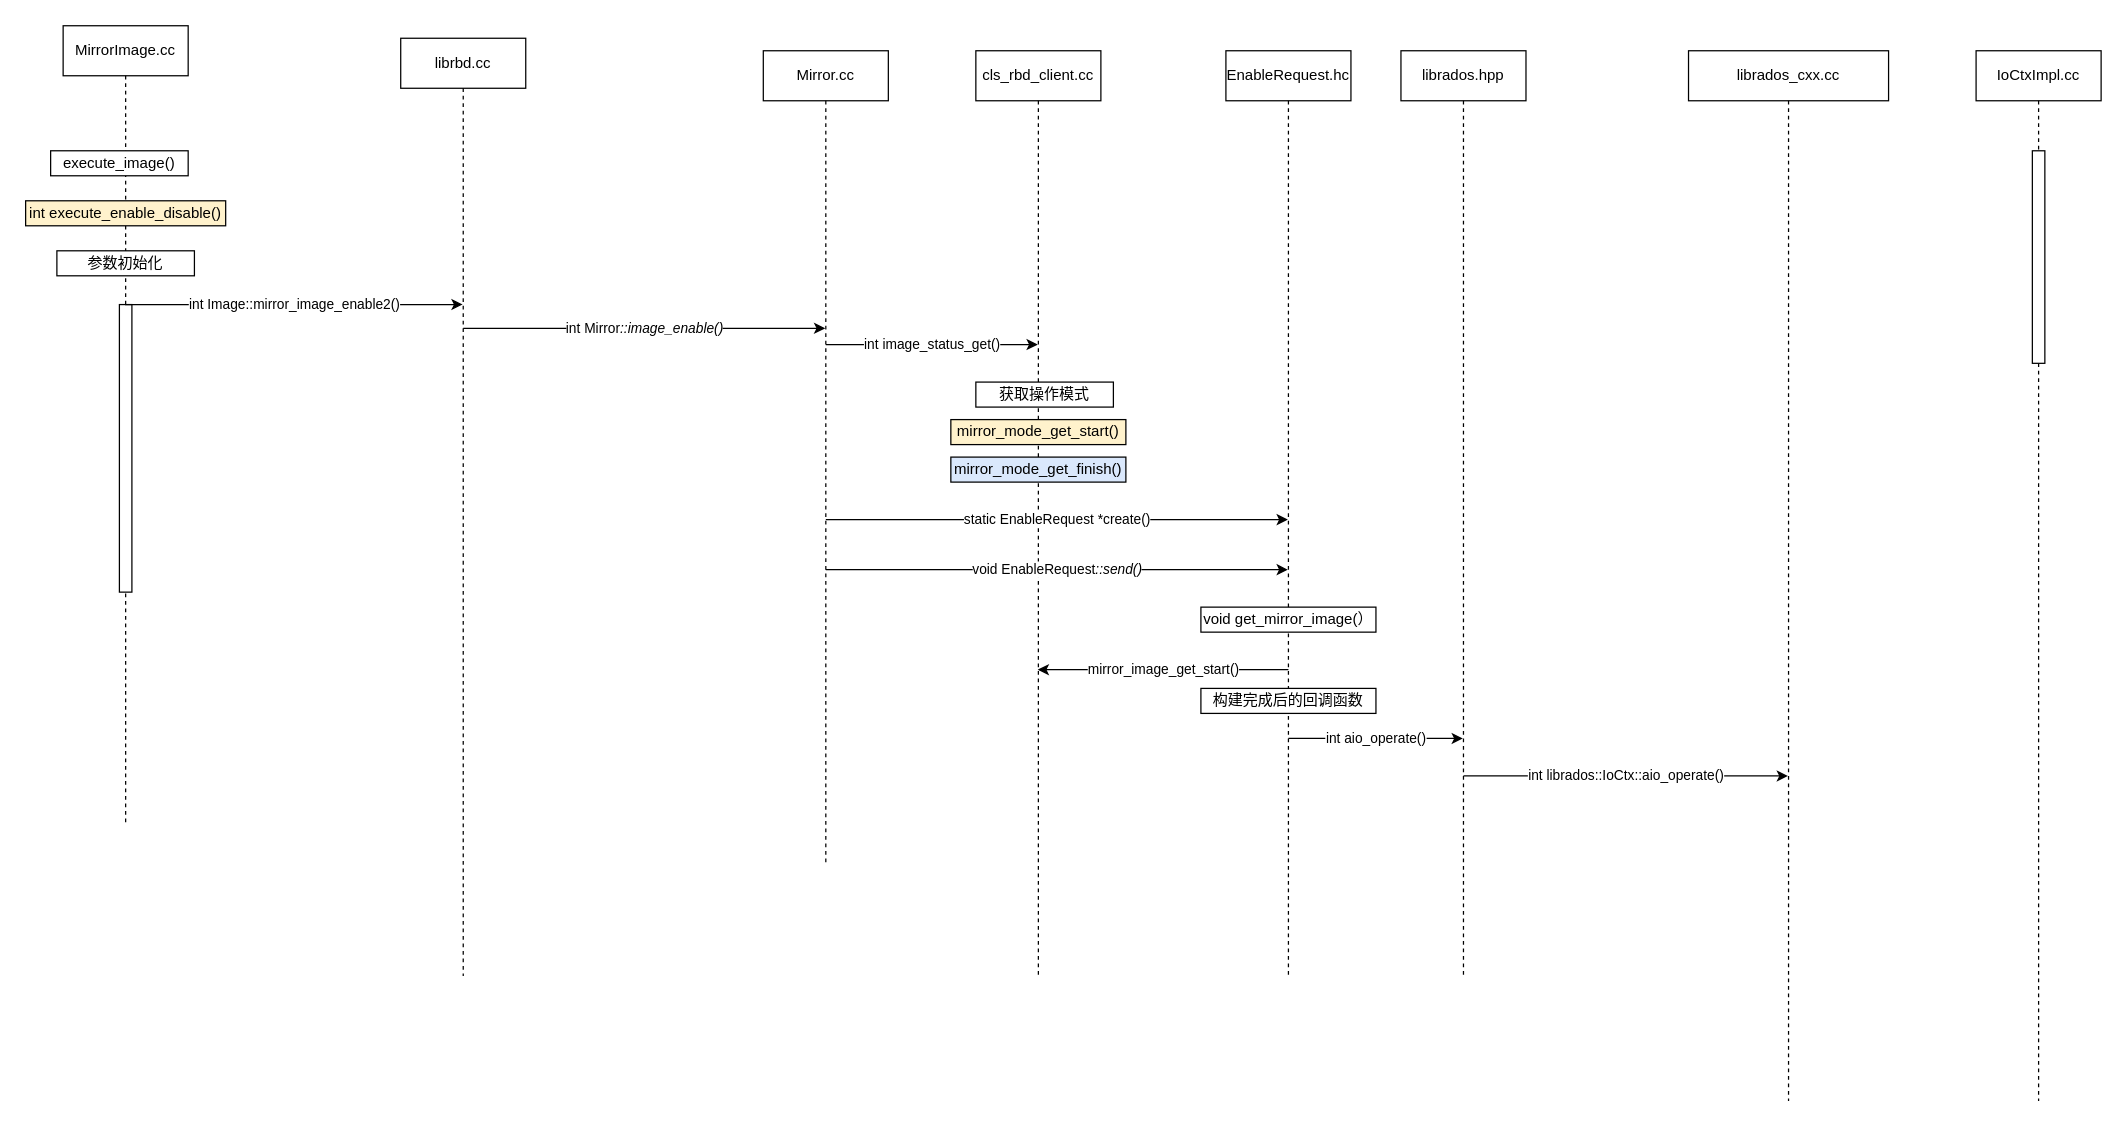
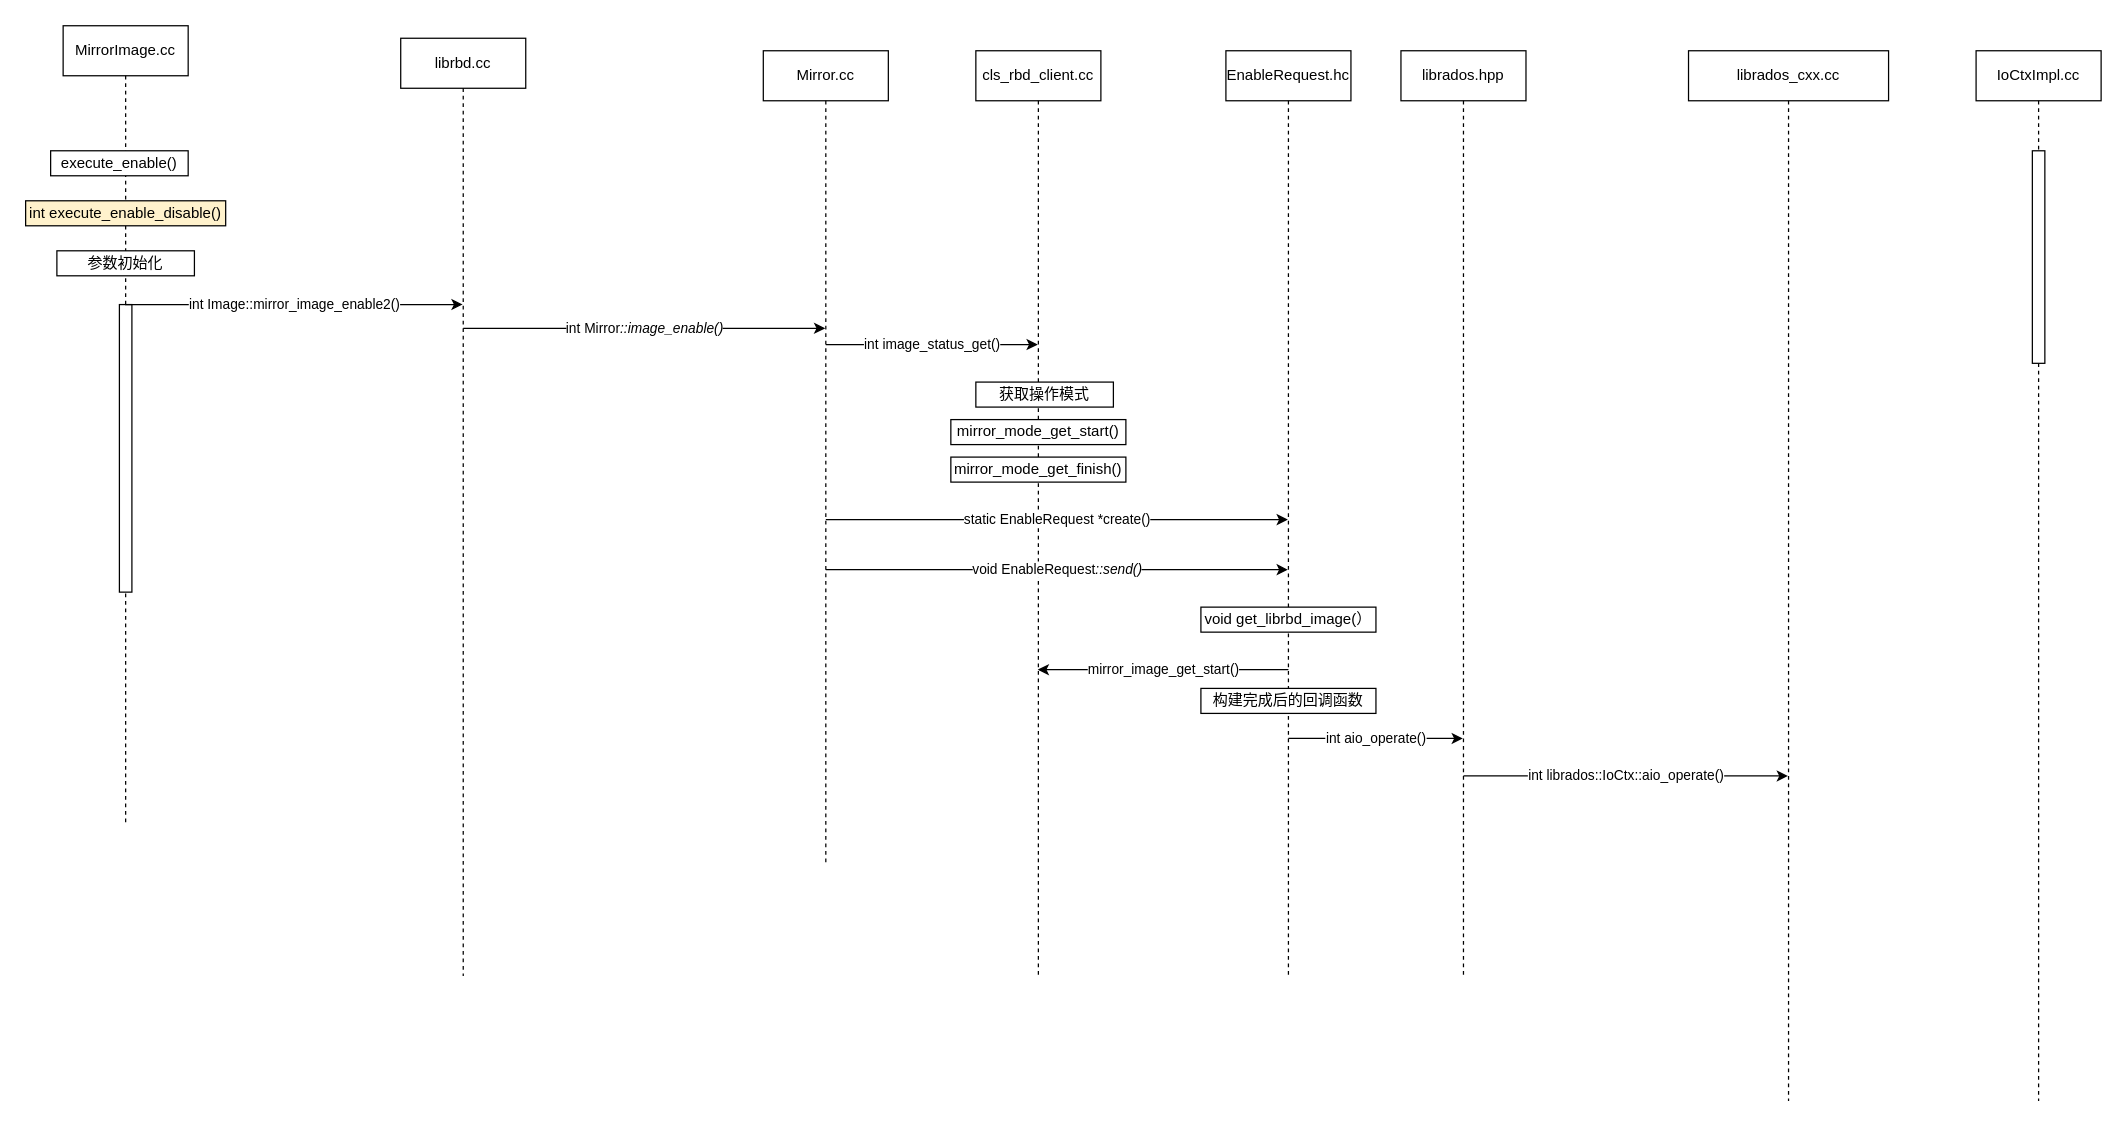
  <mxCell id="0" />
  <mxCell id="1" parent="0" />
  <mxCell id="2" value="MirrorImage.cc" style="shape=umlLifeline;perimeter=lifelinePerimeter;whiteSpace=wrap;html=1;container=0;dropTarget=0;collapsible=0;recursiveResize=0;outlineConnect=0;portConstraint=eastwest;newEdgeStyle={&quot;edgeStyle&quot;:&quot;elbowEdgeStyle&quot;,&quot;elbow&quot;:&quot;vertical&quot;,&quot;curved&quot;:0,&quot;rounded&quot;:0};" parent="1" vertex="1"><mxGeometry y="20" width="100" height="640" as="geometry" x="50" /></mxCell>
  <mxCell id="3" value="" style="html=1;points=[];perimeter=orthogonalPerimeter;outlineConnect=0;targetShapes=umlLifeline;portConstraint=eastwest;newEdgeStyle={&quot;edgeStyle&quot;:&quot;elbowEdgeStyle&quot;,&quot;elbow&quot;:&quot;vertical&quot;,&quot;curved&quot;:0,&quot;rounded&quot;:0};" parent="2" vertex="1"><mxGeometry x="45" y="223" width="10" height="230" as="geometry" /></mxCell>
  <mxCell id="4" value="librbd.cc" style="shape=umlLifeline;perimeter=lifelinePerimeter;whiteSpace=wrap;html=1;container=0;dropTarget=0;collapsible=0;recursiveResize=0;outlineConnect=0;portConstraint=eastwest;newEdgeStyle={&quot;edgeStyle&quot;:&quot;elbowEdgeStyle&quot;,&quot;elbow&quot;:&quot;vertical&quot;,&quot;curved&quot;:0,&quot;rounded&quot;:0};" parent="1" vertex="1"><mxGeometry x="320" y="30" width="100" height="750" as="geometry" /></mxCell>
  <mxCell id="5" value="Mirror.cc" style="shape=umlLifeline;perimeter=lifelinePerimeter;whiteSpace=wrap;html=1;container=0;dropTarget=0;collapsible=0;recursiveResize=0;outlineConnect=0;portConstraint=eastwest;newEdgeStyle={&quot;edgeStyle&quot;:&quot;elbowEdgeStyle&quot;,&quot;elbow&quot;:&quot;vertical&quot;,&quot;curved&quot;:0,&quot;rounded&quot;:0};" vertex="1" parent="1"><mxGeometry x="610" y="40" width="100" height="650" as="geometry" /></mxCell>
  <mxCell id="6" value="IoCtxImpl.cc" style="shape=umlLifeline;perimeter=lifelinePerimeter;whiteSpace=wrap;html=1;container=0;dropTarget=0;collapsible=0;recursiveResize=0;outlineConnect=0;portConstraint=eastwest;newEdgeStyle={&quot;edgeStyle&quot;:&quot;elbowEdgeStyle&quot;,&quot;elbow&quot;:&quot;vertical&quot;,&quot;curved&quot;:0,&quot;rounded&quot;:0};" vertex="1" parent="1"><mxGeometry x="1580" y="40" width="100" height="840" as="geometry" /></mxCell>
  <mxCell id="7" value="" style="html=1;points=[];perimeter=orthogonalPerimeter;outlineConnect=0;targetShapes=umlLifeline;portConstraint=eastwest;newEdgeStyle={&quot;edgeStyle&quot;:&quot;elbowEdgeStyle&quot;,&quot;elbow&quot;:&quot;vertical&quot;,&quot;curved&quot;:0,&quot;rounded&quot;:0};" vertex="1" parent="6"><mxGeometry x="45" y="80" width="10" height="170" as="geometry" /></mxCell>
  <mxCell id="8" value="cls_rbd_client.cc" style="shape=umlLifeline;perimeter=lifelinePerimeter;whiteSpace=wrap;html=1;container=0;dropTarget=0;collapsible=0;recursiveResize=0;outlineConnect=0;portConstraint=eastwest;newEdgeStyle={&quot;edgeStyle&quot;:&quot;elbowEdgeStyle&quot;,&quot;elbow&quot;:&quot;vertical&quot;,&quot;curved&quot;:0,&quot;rounded&quot;:0};" vertex="1" parent="1"><mxGeometry x="780" y="40" width="100" height="740" as="geometry" /></mxCell>
  <mxCell id="9" value="EnableRequest.hc" style="shape=umlLifeline;perimeter=lifelinePerimeter;whiteSpace=wrap;html=1;container=0;dropTarget=0;collapsible=0;recursiveResize=0;outlineConnect=0;portConstraint=eastwest;newEdgeStyle={&quot;edgeStyle&quot;:&quot;elbowEdgeStyle&quot;,&quot;elbow&quot;:&quot;vertical&quot;,&quot;curved&quot;:0,&quot;rounded&quot;:0};" vertex="1" parent="1"><mxGeometry x="980" y="40" width="100" height="740" as="geometry" /></mxCell>
  <mxCell id="10" value="librados.hpp" style="shape=umlLifeline;perimeter=lifelinePerimeter;whiteSpace=wrap;html=1;container=0;dropTarget=0;collapsible=0;recursiveResize=0;outlineConnect=0;portConstraint=eastwest;newEdgeStyle={&quot;edgeStyle&quot;:&quot;elbowEdgeStyle&quot;,&quot;elbow&quot;:&quot;vertical&quot;,&quot;curved&quot;:0,&quot;rounded&quot;:0};" vertex="1" parent="1"><mxGeometry x="1120" y="40" width="100" height="740" as="geometry" /></mxCell>
  <mxCell id="11" value="librados_cxx.cc" style="shape=umlLifeline;perimeter=lifelinePerimeter;whiteSpace=wrap;html=1;container=0;dropTarget=0;collapsible=0;recursiveResize=0;outlineConnect=0;portConstraint=eastwest;newEdgeStyle={&quot;edgeStyle&quot;:&quot;elbowEdgeStyle&quot;,&quot;elbow&quot;:&quot;vertical&quot;,&quot;curved&quot;:0,&quot;rounded&quot;:0};" vertex="1" parent="1"><mxGeometry x="1350" y="40" width="160" height="840" as="geometry" /></mxCell>
- <mxCell id="12" value="execute_image()" style="html=1;whiteSpace=wrap;" vertex="1" parent="1"><mxGeometry x="40" y="120" width="110" height="20" as="geometry" /></mxCell>
+ <mxCell id="12" value="execute_enable()" style="html=1;whiteSpace=wrap;" vertex="1" parent="1"><mxGeometry x="40" y="120" width="110" height="20" as="geometry" /></mxCell>
  <mxCell id="13" value="int execute_enable_disable()" style="html=1;whiteSpace=wrap;fillColor=#fff2cc;" vertex="1" parent="1"><mxGeometry x="20" y="160" width="160" height="20" as="geometry" /></mxCell>
  <mxCell id="14" value="参数初始化" style="html=1;whiteSpace=wrap;" vertex="1" parent="1"><mxGeometry x="45" y="200" width="110" height="20" as="geometry" /></mxCell>
  <mxCell id="15" value="int Image::mirror_image_enable2()" style="endArrow=classic;html=1;rounded=0;" edge="1" parent="1"><mxGeometry width="50" height="50" relative="1" as="geometry"><mxPoint x="99.5" y="243" as="sourcePoint" /><mxPoint x="369.5" y="243" as="targetPoint" /><mxPoint as="offset" /></mxGeometry></mxCell>
  <mxCell id="16" value="int Mirror&lt;I&gt;::image_enable()" style="endArrow=classic;html=1;rounded=0;" edge="1" parent="1"><mxGeometry width="50" height="50" relative="1" as="geometry"><mxPoint x="370" y="262" as="sourcePoint" /><mxPoint x="659.5" y="262" as="targetPoint" /></mxGeometry></mxCell>
  <mxCell id="17" value="int image_status_get()" style="endArrow=classic;html=1;rounded=0;" edge="1" parent="1"><mxGeometry width="50" height="50" relative="1" as="geometry"><mxPoint x="660" y="275" as="sourcePoint" /><mxPoint x="829.5" y="275" as="targetPoint" /></mxGeometry></mxCell>
  <mxCell id="18" value="获取操作模式" style="html=1;whiteSpace=wrap;" vertex="1" parent="1"><mxGeometry x="780" y="305" width="110" height="20" as="geometry" /></mxCell>
- <mxCell id="19" value="mirror_mode_get_start()" style="html=1;whiteSpace=wrap;fillColor=#fff2cc;" vertex="1" parent="1"><mxGeometry x="760" y="335" width="140" height="20" as="geometry" /></mxCell>
- <mxCell id="20" value="mirror_mode_get_finish()" style="html=1;whiteSpace=wrap;fillColor=#dae8fc;" vertex="1" parent="1"><mxGeometry x="760" y="365" width="140" height="20" as="geometry" /></mxCell>
+ <mxCell id="19" value="mirror_mode_get_start()" style="html=1;whiteSpace=wrap;" vertex="1" parent="1"><mxGeometry x="760" y="335" width="140" height="20" as="geometry" /></mxCell>
+ <mxCell id="20" value="mirror_mode_get_finish()" style="html=1;whiteSpace=wrap;" vertex="1" parent="1"><mxGeometry x="760" y="365" width="140" height="20" as="geometry" /></mxCell>
  <mxCell id="21" value="static EnableRequest *create()" style="endArrow=classic;html=1;rounded=0;" edge="1" parent="1"><mxGeometry width="50" height="50" relative="1" as="geometry"><mxPoint x="660" y="415" as="sourcePoint" /><mxPoint x="1029.5" y="415" as="targetPoint" /></mxGeometry></mxCell>
  <mxCell id="22" value="void EnableRequest&lt;I&gt;::send()" style="endArrow=classic;html=1;rounded=0;" edge="1" parent="1"><mxGeometry width="50" height="50" relative="1" as="geometry"><mxPoint x="660" y="455" as="sourcePoint" /><mxPoint x="1029.5" y="455" as="targetPoint" /></mxGeometry></mxCell>
- <mxCell id="23" value="void get_mirror_image(）" style="html=1;whiteSpace=wrap;" vertex="1" parent="1"><mxGeometry x="960" y="485" width="140" height="20" as="geometry" /></mxCell>
+ <mxCell id="23" value="void get_librbd_image(）" style="html=1;whiteSpace=wrap;" vertex="1" parent="1"><mxGeometry x="960" y="485" width="140" height="20" as="geometry" /></mxCell>
  <mxCell id="24" value="mirror_image_get_start()" style="endArrow=classic;html=1;rounded=0;" edge="1" parent="1"><mxGeometry width="50" height="50" relative="1" as="geometry"><mxPoint x="1030" y="535" as="sourcePoint" /><mxPoint x="829.5" y="535" as="targetPoint" /></mxGeometry></mxCell>
  <mxCell id="25" value="构建完成后的回调函数" style="html=1;whiteSpace=wrap;" vertex="1" parent="1"><mxGeometry x="960" y="550" width="140" height="20" as="geometry" /></mxCell>
  <mxCell id="26" value="int aio_operate()" style="endArrow=classic;html=1;rounded=0;" edge="1" parent="1" target="10"><mxGeometry width="50" height="50" relative="1" as="geometry"><mxPoint x="1030" y="590" as="sourcePoint" /><mxPoint x="1080" y="540" as="targetPoint" /></mxGeometry></mxCell>
  <mxCell id="27" value="int librados::IoCtx::aio_operate()" style="endArrow=classic;html=1;rounded=0;" edge="1" parent="1" target="11"><mxGeometry width="50" height="50" relative="1" as="geometry"><mxPoint x="1170" y="620" as="sourcePoint" /><mxPoint x="1220" y="570" as="targetPoint" /></mxGeometry></mxCell>
